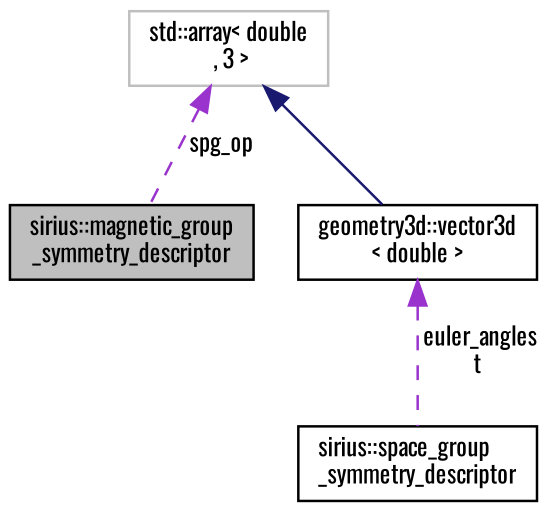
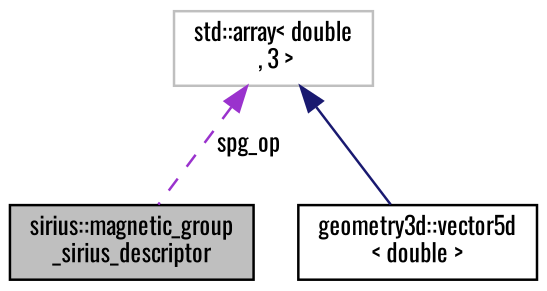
  digraph {
    fontname=Oswald
    node [color=black fillcolor=white fontname=Oswald fontsize=10 shape=record style=filled]
    edge [color=darkorchid3 dir=back fontname=Oswald fontsize=10 labelfontname=Helvetica labelfontsize=10 style=dashed]
-   n1 [fillcolor=grey75 fontcolor=black height=0.2 label="sirius::magnetic_group\l_symmetry_descriptor" width=0.4]
-   n2 [height=0.2 label="sirius::space_group\l_symmetry_descriptor" width=0.4]
-   n3 [height=0.2 label="geometry3d::vector3d\l\< double \>" width=0.4]
+   n1 [fillcolor=grey75 fontcolor=black height=0.2 label="sirius::magnetic_group\l_sirius_descriptor" width=0.4]
+   n3 [height=0.2 label="geometry3d::vector5d\l\< double \>" width=0.4]
    n4 [color=grey75 height=0.2 label="std::array\< double\l , 3 \>" width=0.4]
-   n3 -> n2 [label=" euler_angles\nt"]
    n4 -> n1 [label=" spg_op"]
    n4 -> n3 [color=midnightblue style=solid]
  }
